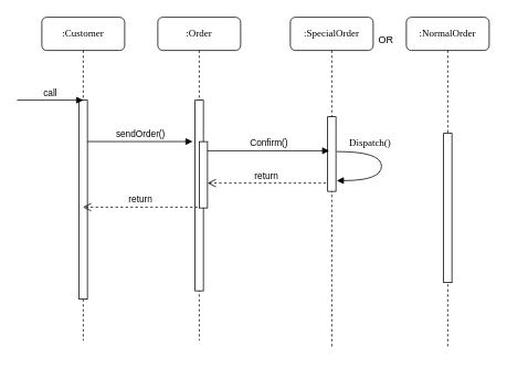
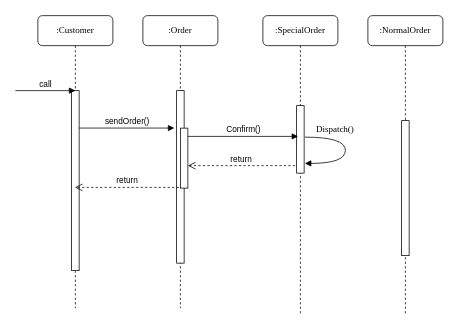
  <mxCell id="0" />
  <mxCell id="1" parent="0" />
  <mxCell id="2" value=":Order" style="shape=umlLifeline;perimeter=lifelinePerimeter;whiteSpace=wrap;html=1;container=1;collapsible=0;recursiveResize=0;outlineConnect=0;rounded=1;shadow=0;comic=0;labelBackgroundColor=none;strokeWidth=1;fontFamily=Verdana;fontSize=12;align=center;" parent="1" vertex="1"><mxGeometry x="190" y="20" width="100" height="390" as="geometry" /></mxCell>
  <mxCell id="3" value="" style="html=1;points=[];perimeter=orthogonalPerimeter;rounded=0;shadow=0;comic=0;labelBackgroundColor=none;strokeWidth=1;fontFamily=Verdana;fontSize=12;align=center;" parent="2" vertex="1"><mxGeometry x="45" y="100" width="10" height="230" as="geometry" /></mxCell>
  <mxCell id="4" value=":SpecialOrder" style="shape=umlLifeline;perimeter=lifelinePerimeter;whiteSpace=wrap;html=1;container=1;collapsible=0;recursiveResize=0;outlineConnect=0;rounded=1;shadow=0;comic=0;labelBackgroundColor=none;strokeWidth=1;fontFamily=Verdana;fontSize=12;align=center;" parent="1" vertex="1"><mxGeometry x="350" y="20" width="100" height="400" as="geometry" /></mxCell>
  <mxCell id="5" value="" style="html=1;points=[];perimeter=orthogonalPerimeter;rounded=0;shadow=0;comic=0;labelBackgroundColor=none;strokeWidth=1;fontFamily=Verdana;fontSize=12;align=center;" parent="4" vertex="1"><mxGeometry x="45" y="120" width="10" height="90" as="geometry" /></mxCell>
  <mxCell id="6" value="Dispatch()" style="html=1;verticalAlign=bottom;endArrow=block;labelBackgroundColor=none;fontFamily=Verdana;fontSize=12;elbow=vertical;edgeStyle=orthogonalEdgeStyle;curved=1;entryX=1.1;entryY=0.856;entryPerimeter=0;entryDx=0;entryDy=0;" parent="4" target="5" edge="1"><mxGeometry x="-0.434" y="2" relative="1" as="geometry"><mxPoint x="56" y="162" as="sourcePoint" /><mxPoint x="195" y="150" as="targetPoint" /><Array as="points"><mxPoint x="110" y="162" /><mxPoint x="110" y="197" /></Array><mxPoint as="offset" /></mxGeometry></mxCell>
  <mxCell id="7" value=":NormalOrder" style="shape=umlLifeline;perimeter=lifelinePerimeter;whiteSpace=wrap;html=1;container=1;collapsible=0;recursiveResize=0;outlineConnect=0;rounded=1;shadow=0;comic=0;labelBackgroundColor=none;strokeWidth=1;fontFamily=Verdana;fontSize=12;align=center;" parent="1" vertex="1"><mxGeometry x="490" y="20" width="100" height="400" as="geometry" /></mxCell>
  <mxCell id="8" value=":Customer" style="shape=umlLifeline;perimeter=lifelinePerimeter;whiteSpace=wrap;html=1;container=1;collapsible=0;recursiveResize=0;outlineConnect=0;rounded=1;shadow=0;comic=0;labelBackgroundColor=none;strokeWidth=1;fontFamily=Verdana;fontSize=12;align=center;" parent="1" vertex="1"><mxGeometry x="50" y="20" width="100" height="390" as="geometry" /></mxCell>
  <mxCell id="9" value="" style="html=1;points=[];perimeter=orthogonalPerimeter;rounded=0;shadow=0;comic=0;labelBackgroundColor=none;strokeWidth=1;fontFamily=Verdana;fontSize=12;align=center;" parent="8" vertex="1"><mxGeometry x="45" y="100" width="10" height="240" as="geometry" /></mxCell>
  <mxCell id="10" value="" style="html=1;points=[];perimeter=orthogonalPerimeter;rounded=0;shadow=0;comic=0;labelBackgroundColor=none;strokeWidth=1;fontFamily=Verdana;fontSize=12;align=center;" parent="1" vertex="1"><mxGeometry x="535" y="160" width="10" height="180" as="geometry" /></mxCell>
  <mxCell id="11" value="&lt;div&gt;call&lt;/div&gt;" style="html=1;verticalAlign=bottom;endArrow=block;" edge="1" parent="1"><mxGeometry width="80" relative="1" as="geometry"><mxPoint x="20" y="120" as="sourcePoint" /><mxPoint x="100" y="120" as="targetPoint" /></mxGeometry></mxCell>
  <mxCell id="12" value="sendOrder()" style="html=1;verticalAlign=bottom;endArrow=block;entryX=-0.3;entryY=0.217;entryDx=0;entryDy=0;entryPerimeter=0;" edge="1" parent="1" source="9" target="3"><mxGeometry width="80" relative="1" as="geometry"><mxPoint x="410" y="350" as="sourcePoint" /><mxPoint x="490" y="350" as="targetPoint" /></mxGeometry></mxCell>
  <mxCell id="13" value="" style="html=1;points=[];perimeter=orthogonalPerimeter;" vertex="1" parent="1"><mxGeometry x="240" y="170" width="10" height="80" as="geometry" /></mxCell>
  <mxCell id="14" value="Confirm()" style="html=1;verticalAlign=bottom;endArrow=block;entryX=0.2;entryY=0.456;entryDx=0;entryDy=0;entryPerimeter=0;" edge="1" parent="1" source="13" target="5"><mxGeometry width="80" relative="1" as="geometry"><mxPoint x="260" y="189.5" as="sourcePoint" /><mxPoint x="340" y="189.5" as="targetPoint" /></mxGeometry></mxCell>
  <mxCell id="15" value="return" style="html=1;verticalAlign=bottom;endArrow=open;dashed=1;endSize=8;" edge="1" parent="1" target="13"><mxGeometry relative="1" as="geometry"><mxPoint x="393" y="220" as="sourcePoint" /><mxPoint x="260" y="220" as="targetPoint" /></mxGeometry></mxCell>
  <mxCell id="16" value="return" style="html=1;verticalAlign=bottom;endArrow=open;dashed=1;endSize=8;exitX=-0.2;exitY=0.988;exitDx=0;exitDy=0;exitPerimeter=0;" edge="1" parent="1" source="13" target="8"><mxGeometry relative="1" as="geometry"><mxPoint x="403" y="230" as="sourcePoint" /><mxPoint x="260" y="230" as="targetPoint" /></mxGeometry></mxCell>
- <mxCell id="17" value="OR" style="text;html=1;align=center;verticalAlign=middle;resizable=0;points=[];autosize=1;" vertex="1" parent="1"><mxGeometry x="450" y="37" width="30" height="20" as="geometry" /></mxCell>
